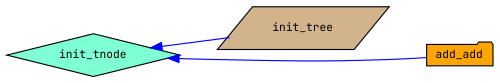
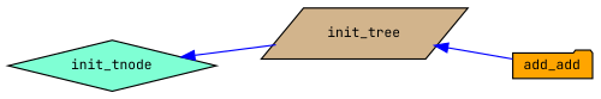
  digraph {
    fontname="JetBrains Mono"
    rankdir=LR
    node [color=black fontname="JetBrains Mono" fontsize=10 style=filled]
    edge [color=blue dir=back fontname="JetBrains Mono" fontsize=10 labelfontname=Helvetica labelfontsize=10 style=solid]
    n1 [fillcolor=aquamarine fontcolor=black height=0.2 label=init_tnode shape=diamond width=0.4]
    n2 [fillcolor=tan height=0.2 label=init_tree shape=parallelogram width=0.4]
    n3 [fillcolor=orange height=0.2 label=add_add shape=folder width=0.4]
    n1 -> n2
-   n1 -> n3
+   n2 -> n3
  }
